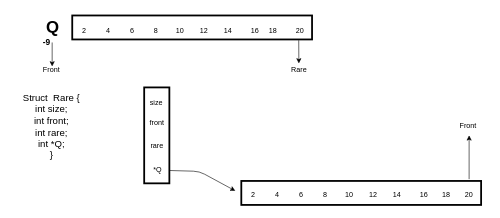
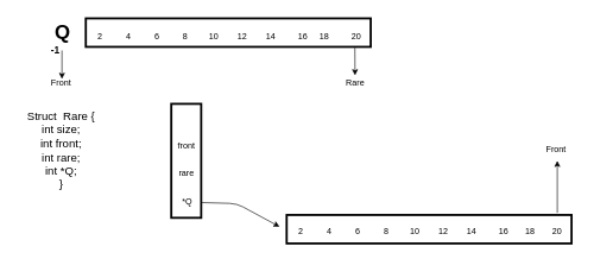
  <mxCell id="0" />
  <mxCell id="1" parent="0" />
  <mxCell id="2" value="" style="rounded=0;whiteSpace=wrap;html=1;fillColor=none;strokeWidth=3;" vertex="1" parent="1"><mxGeometry x="240" y="145" width="42" height="160" as="geometry" /></mxCell>
  <mxCell id="3" value="" style="rounded=0;whiteSpace=wrap;html=1;gradientColor=none;fillColor=none;strokeWidth=3;" vertex="1" parent="1"><mxGeometry x="120" y="25" width="400" height="40" as="geometry" /></mxCell>
  <mxCell id="4" value="2" style="text;html=1;strokeColor=none;fillColor=none;align=center;verticalAlign=middle;whiteSpace=wrap;rounded=0;strokeWidth=3;" vertex="1" parent="1"><mxGeometry x="110" y="35" width="60" height="30" as="geometry" /></mxCell>
  <mxCell id="5" value="4" style="text;html=1;strokeColor=none;fillColor=none;align=center;verticalAlign=middle;whiteSpace=wrap;rounded=0;strokeWidth=3;" vertex="1" parent="1"><mxGeometry x="150" y="35" width="60" height="30" as="geometry" /></mxCell>
  <mxCell id="6" value="6" style="text;html=1;strokeColor=none;fillColor=none;align=center;verticalAlign=middle;whiteSpace=wrap;rounded=0;strokeWidth=3;" vertex="1" parent="1"><mxGeometry x="190" y="35" width="60" height="30" as="geometry" /></mxCell>
  <mxCell id="7" value="8" style="text;html=1;strokeColor=none;fillColor=none;align=center;verticalAlign=middle;whiteSpace=wrap;rounded=0;strokeWidth=3;" vertex="1" parent="1"><mxGeometry x="230" y="35" width="60" height="30" as="geometry" /></mxCell>
  <mxCell id="8" value="10" style="text;html=1;strokeColor=none;fillColor=none;align=center;verticalAlign=middle;whiteSpace=wrap;rounded=0;strokeWidth=3;" vertex="1" parent="1"><mxGeometry x="270" y="35" width="60" height="30" as="geometry" /></mxCell>
  <mxCell id="9" value="12" style="text;html=1;strokeColor=none;fillColor=none;align=center;verticalAlign=middle;whiteSpace=wrap;rounded=0;strokeWidth=3;" vertex="1" parent="1"><mxGeometry x="310" y="35" width="60" height="30" as="geometry" /></mxCell>
  <mxCell id="10" value="14" style="text;html=1;strokeColor=none;fillColor=none;align=center;verticalAlign=middle;whiteSpace=wrap;rounded=0;strokeWidth=3;" vertex="1" parent="1"><mxGeometry x="350" y="35" width="60" height="30" as="geometry" /></mxCell>
  <mxCell id="11" value="16" style="text;html=1;strokeColor=none;fillColor=none;align=center;verticalAlign=middle;whiteSpace=wrap;rounded=0;strokeWidth=3;" vertex="1" parent="1"><mxGeometry x="395" y="35" width="60" height="30" as="geometry" /></mxCell>
  <mxCell id="12" value="18" style="text;html=1;strokeColor=none;fillColor=none;align=center;verticalAlign=middle;whiteSpace=wrap;rounded=0;strokeWidth=3;" vertex="1" parent="1"><mxGeometry x="425" y="35" width="60" height="30" as="geometry" /></mxCell>
  <mxCell id="13" value="20" style="text;html=1;strokeColor=none;fillColor=none;align=center;verticalAlign=middle;whiteSpace=wrap;rounded=0;strokeWidth=3;" vertex="1" parent="1"><mxGeometry x="470" y="35" width="60" height="30" as="geometry" /></mxCell>
  <mxCell id="14" value="" style="edgeStyle=none;orthogonalLoop=1;jettySize=auto;html=1;exitX=0.042;exitY=1.133;exitDx=0;exitDy=0;exitPerimeter=0;" edge="1" parent="1"><mxGeometry width="100" relative="1" as="geometry"><mxPoint x="497.8" y="66.32" as="sourcePoint" /><mxPoint x="498" y="105" as="targetPoint" /><Array as="points" /></mxGeometry></mxCell>
  <mxCell id="15" value="Rare" style="text;html=1;align=center;verticalAlign=middle;resizable=0;points=[];autosize=1;strokeColor=none;fillColor=none;" vertex="1" parent="1"><mxGeometry x="473" y="100" width="50" height="30" as="geometry" /></mxCell>
  <mxCell id="16" value="Q" style="text;html=1;align=center;verticalAlign=middle;resizable=0;points=[];autosize=1;strokeColor=none;fillColor=none;fontSize=28;fontStyle=1" vertex="1" parent="1"><mxGeometry x="62" y="20" width="50" height="50" as="geometry" /></mxCell>
  <mxCell id="17" value="" style="edgeStyle=none;orthogonalLoop=1;jettySize=auto;html=1;fontSize=28;" edge="1" parent="1"><mxGeometry width="100" relative="1" as="geometry"><mxPoint x="86.5" y="70" as="sourcePoint" /><mxPoint x="86.5" y="110" as="targetPoint" /><Array as="points" /></mxGeometry></mxCell>
  <mxCell id="18" value="Front" style="text;html=1;align=center;verticalAlign=middle;resizable=0;points=[];autosize=1;strokeColor=none;fillColor=none;" vertex="1" parent="1"><mxGeometry x="60" y="100" width="50" height="30" as="geometry" /></mxCell>
- <mxCell id="19" value="-9" style="text;html=1;align=center;verticalAlign=middle;resizable=0;points=[];autosize=1;strokeColor=none;fillColor=none;fontSize=14;fontStyle=1" vertex="1" parent="1"><mxGeometry x="57" y="55" width="40" height="30" as="geometry" /></mxCell>
- <mxCell id="20" value="size" style="text;html=1;align=center;verticalAlign=middle;resizable=0;points=[];autosize=1;strokeColor=none;fillColor=none;" vertex="1" parent="1"><mxGeometry x="240" y="155" width="40" height="30" as="geometry" /></mxCell>
+ <mxCell id="19" value="-1" style="text;html=1;align=center;verticalAlign=middle;resizable=0;points=[];autosize=1;strokeColor=none;fillColor=none;fontSize=14;fontStyle=1" vertex="1" parent="1"><mxGeometry x="57" y="55" width="40" height="30" as="geometry" /></mxCell>
  <mxCell id="21" value="Struct&amp;nbsp; Rare {&lt;br style=&quot;font-size: 16px;&quot;&gt;int size;&lt;br style=&quot;font-size: 16px;&quot;&gt;int front;&lt;br style=&quot;font-size: 16px;&quot;&gt;int rare;&lt;br style=&quot;font-size: 16px;&quot;&gt;int *Q;&lt;br style=&quot;font-size: 16px;&quot;&gt;}" style="text;html=1;align=center;verticalAlign=middle;resizable=0;points=[];autosize=1;strokeColor=none;fillColor=none;fontSize=16;" vertex="1" parent="1"><mxGeometry x="20" y="145" width="130" height="130" as="geometry" /></mxCell>
  <mxCell id="22" value="front" style="text;html=1;align=center;verticalAlign=middle;resizable=0;points=[];autosize=1;strokeColor=none;fillColor=none;" vertex="1" parent="1"><mxGeometry x="236" y="189" width="50" height="30" as="geometry" /></mxCell>
  <mxCell id="23" value="rare" style="text;html=1;align=center;verticalAlign=middle;resizable=0;points=[];autosize=1;strokeColor=none;fillColor=none;" vertex="1" parent="1"><mxGeometry x="241" y="228" width="40" height="30" as="geometry" /></mxCell>
  <mxCell id="24" value="" style="edgeStyle=none;html=1;fontSize=16;entryX=0;entryY=0.25;entryDx=0;entryDy=0;" edge="1" parent="1" source="25" target="27"><mxGeometry relative="1" as="geometry"><mxPoint x="382" y="325" as="targetPoint" /><Array as="points"><mxPoint x="332" y="285" /></Array></mxGeometry></mxCell>
  <mxCell id="25" value="*Q" style="text;html=1;align=center;verticalAlign=middle;resizable=0;points=[];autosize=1;strokeColor=none;fillColor=none;" vertex="1" parent="1"><mxGeometry x="242" y="268" width="40" height="30" as="geometry" /></mxCell>
  <mxCell id="26" value="" style="rounded=0;whiteSpace=wrap;html=1;gradientColor=none;fillColor=none;strokeWidth=3;" vertex="1" parent="1"><mxGeometry x="402" y="301" width="400" height="40" as="geometry" /></mxCell>
  <mxCell id="27" value="2" style="text;html=1;strokeColor=none;fillColor=none;align=center;verticalAlign=middle;whiteSpace=wrap;rounded=0;strokeWidth=3;" vertex="1" parent="1"><mxGeometry x="392" y="310" width="60" height="30" as="geometry" /></mxCell>
  <mxCell id="28" value="4" style="text;html=1;strokeColor=none;fillColor=none;align=center;verticalAlign=middle;whiteSpace=wrap;rounded=0;strokeWidth=3;" vertex="1" parent="1"><mxGeometry x="432" y="310" width="60" height="30" as="geometry" /></mxCell>
  <mxCell id="29" value="6" style="text;html=1;strokeColor=none;fillColor=none;align=center;verticalAlign=middle;whiteSpace=wrap;rounded=0;strokeWidth=3;" vertex="1" parent="1"><mxGeometry x="472" y="310" width="60" height="30" as="geometry" /></mxCell>
  <mxCell id="30" value="8" style="text;html=1;strokeColor=none;fillColor=none;align=center;verticalAlign=middle;whiteSpace=wrap;rounded=0;strokeWidth=3;" vertex="1" parent="1"><mxGeometry x="512" y="310" width="60" height="30" as="geometry" /></mxCell>
  <mxCell id="31" value="10" style="text;html=1;strokeColor=none;fillColor=none;align=center;verticalAlign=middle;whiteSpace=wrap;rounded=0;strokeWidth=3;" vertex="1" parent="1"><mxGeometry x="552" y="310" width="60" height="30" as="geometry" /></mxCell>
  <mxCell id="32" value="12" style="text;html=1;strokeColor=none;fillColor=none;align=center;verticalAlign=middle;whiteSpace=wrap;rounded=0;strokeWidth=3;" vertex="1" parent="1"><mxGeometry x="592" y="310" width="60" height="30" as="geometry" /></mxCell>
  <mxCell id="33" value="14" style="text;html=1;strokeColor=none;fillColor=none;align=center;verticalAlign=middle;whiteSpace=wrap;rounded=0;strokeWidth=3;" vertex="1" parent="1"><mxGeometry x="632" y="310" width="60" height="30" as="geometry" /></mxCell>
  <mxCell id="34" value="16" style="text;html=1;strokeColor=none;fillColor=none;align=center;verticalAlign=middle;whiteSpace=wrap;rounded=0;strokeWidth=3;" vertex="1" parent="1"><mxGeometry x="677" y="310" width="60" height="30" as="geometry" /></mxCell>
  <mxCell id="35" value="18" style="text;html=1;strokeColor=none;fillColor=none;align=center;verticalAlign=middle;whiteSpace=wrap;rounded=0;strokeWidth=3;" vertex="1" parent="1"><mxGeometry x="714" y="310" width="60" height="30" as="geometry" /></mxCell>
  <mxCell id="36" value="20" style="text;html=1;strokeColor=none;fillColor=none;align=center;verticalAlign=middle;whiteSpace=wrap;rounded=0;strokeWidth=3;" vertex="1" parent="1"><mxGeometry x="752" y="310" width="60" height="30" as="geometry" /></mxCell>
  <mxCell id="37" value="Front" style="text;html=1;align=center;verticalAlign=middle;resizable=0;points=[];autosize=1;strokeColor=none;fillColor=none;" vertex="1" parent="1"><mxGeometry x="755" y="195" width="50" height="30" as="geometry" /></mxCell>
  <mxCell id="38" value="" style="edgeStyle=none;orthogonalLoop=1;jettySize=auto;html=1;fontSize=16;" edge="1" parent="1"><mxGeometry width="100" relative="1" as="geometry"><mxPoint x="782" y="298" as="sourcePoint" /><mxPoint x="782" y="225" as="targetPoint" /><Array as="points" /></mxGeometry></mxCell>
